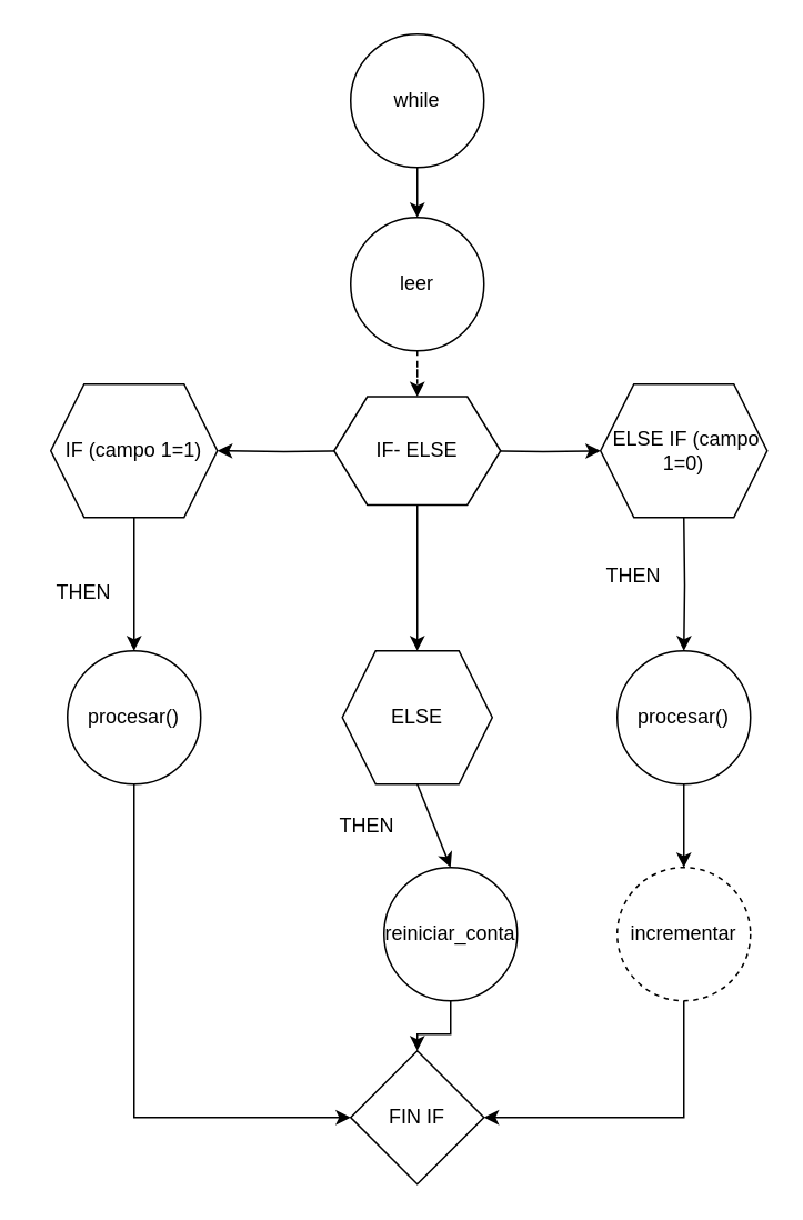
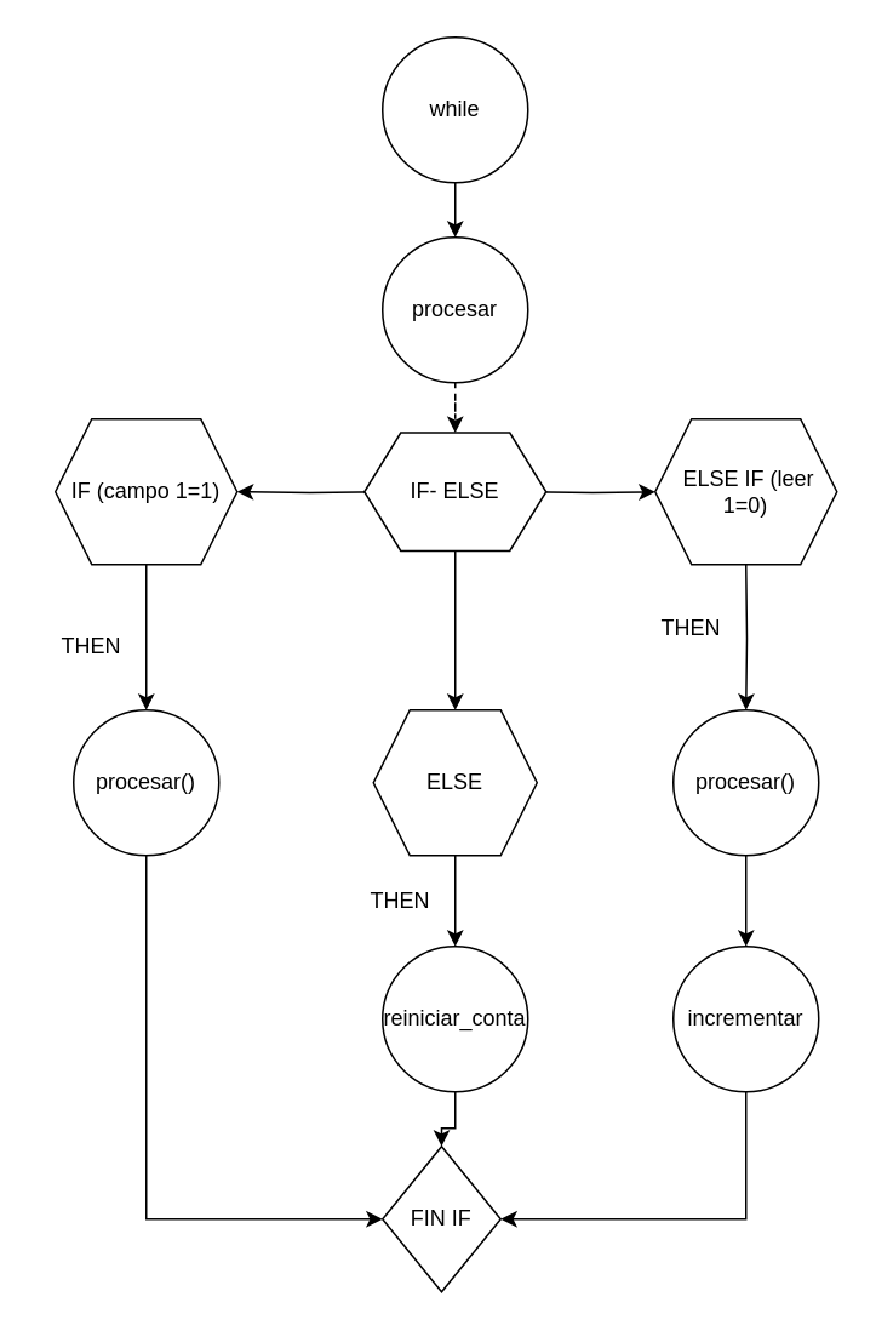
  <mxCell id="0" />
  <mxCell id="1" parent="0" />
  <mxCell id="2" value="" style="edgeStyle=orthogonalEdgeStyle;rounded=0;orthogonalLoop=1;jettySize=auto;html=1;" edge="1" parent="1" source="3"><mxGeometry relative="1" as="geometry"><mxPoint x="250" y="130" as="targetPoint" /></mxGeometry></mxCell>
  <mxCell id="3" value="while" style="ellipse;whiteSpace=wrap;html=1;aspect=fixed;" vertex="1" parent="1"><mxGeometry x="210" y="20" width="80" height="80" as="geometry" /></mxCell>
  <mxCell id="4" value="" style="edgeStyle=orthogonalEdgeStyle;rounded=0;orthogonalLoop=1;jettySize=auto;html=1;entryX=0.5;entryY=0;entryDx=0;entryDy=0;dashed=1;" edge="1" parent="1" source="5" target="18"><mxGeometry relative="1" as="geometry"><mxPoint x="250" y="230" as="targetPoint" /></mxGeometry></mxCell>
- <mxCell id="5" value="leer" style="ellipse;whiteSpace=wrap;html=1;aspect=fixed;" vertex="1" parent="1"><mxGeometry x="210" y="130" width="80" height="80" as="geometry" /></mxCell>
+ <mxCell id="5" value="procesar" style="ellipse;whiteSpace=wrap;html=1;aspect=fixed;" vertex="1" parent="1"><mxGeometry x="210" y="130" width="80" height="80" as="geometry" /></mxCell>
  <mxCell id="6" value="" style="edgeStyle=orthogonalEdgeStyle;rounded=0;orthogonalLoop=1;jettySize=auto;html=1;entryX=1;entryY=0.5;entryDx=0;entryDy=0;" edge="1" parent="1" target="23"><mxGeometry relative="1" as="geometry"><mxPoint x="210" y="270" as="sourcePoint" /><mxPoint x="120" y="270" as="targetPoint" /></mxGeometry></mxCell>
  <mxCell id="7" value="" style="edgeStyle=orthogonalEdgeStyle;rounded=0;orthogonalLoop=1;jettySize=auto;html=1;entryX=0;entryY=0.5;entryDx=0;entryDy=0;" edge="1" parent="1" target="22"><mxGeometry relative="1" as="geometry"><mxPoint x="290" y="270" as="sourcePoint" /><mxPoint x="370" y="270" as="targetPoint" /></mxGeometry></mxCell>
  <mxCell id="8" value="" style="edgeStyle=orthogonalEdgeStyle;rounded=0;orthogonalLoop=1;jettySize=auto;html=1;exitX=0.5;exitY=1;exitDx=0;exitDy=0;" edge="1" parent="1" source="18"><mxGeometry relative="1" as="geometry"><mxPoint x="250" y="310" as="sourcePoint" /><mxPoint x="250" y="390" as="targetPoint" /></mxGeometry></mxCell>
  <mxCell id="9" value="" style="edgeStyle=orthogonalEdgeStyle;rounded=0;orthogonalLoop=1;jettySize=auto;html=1;" edge="1" parent="1" target="15"><mxGeometry relative="1" as="geometry"><mxPoint x="410" y="310" as="sourcePoint" /></mxGeometry></mxCell>
  <mxCell id="10" style="edgeStyle=orthogonalEdgeStyle;rounded=0;orthogonalLoop=1;jettySize=auto;html=1;exitX=0.5;exitY=1;exitDx=0;exitDy=0;entryX=0;entryY=0.5;entryDx=0;entryDy=0;" edge="1" parent="1" source="11" target="24"><mxGeometry relative="1" as="geometry" /></mxCell>
  <mxCell id="11" value="procesar()" style="ellipse;whiteSpace=wrap;html=1;aspect=fixed;" vertex="1" parent="1"><mxGeometry x="40" y="390" width="80" height="80" as="geometry" /></mxCell>
  <mxCell id="12" value="" style="edgeStyle=orthogonalEdgeStyle;rounded=0;orthogonalLoop=1;jettySize=auto;html=1;" edge="1" parent="1" source="13" target="24"><mxGeometry relative="1" as="geometry" /></mxCell>
- <mxCell id="13" value="reiniciar_conta" style="ellipse;whiteSpace=wrap;html=1;aspect=fixed;" vertex="1" parent="1"><mxGeometry x="230" y="520" width="80" height="80" as="geometry" /></mxCell>
+ <mxCell id="13" value="reiniciar_conta" style="ellipse;whiteSpace=wrap;html=1;aspect=fixed;" vertex="1" parent="1"><mxGeometry x="210" y="520" width="80" height="80" as="geometry" /></mxCell>
  <mxCell id="14" value="" style="edgeStyle=orthogonalEdgeStyle;rounded=0;orthogonalLoop=1;jettySize=auto;html=1;" edge="1" parent="1" source="15" target="17"><mxGeometry relative="1" as="geometry" /></mxCell>
  <mxCell id="15" value="procesar()" style="ellipse;whiteSpace=wrap;html=1;aspect=fixed;" vertex="1" parent="1"><mxGeometry x="370" y="390" width="80" height="80" as="geometry" /></mxCell>
  <mxCell id="16" style="edgeStyle=orthogonalEdgeStyle;rounded=0;orthogonalLoop=1;jettySize=auto;html=1;exitX=0.5;exitY=1;exitDx=0;exitDy=0;entryX=1;entryY=0.5;entryDx=0;entryDy=0;" edge="1" parent="1" source="17" target="24"><mxGeometry relative="1" as="geometry" /></mxCell>
- <mxCell id="17" value="incrementar" style="ellipse;whiteSpace=wrap;html=1;aspect=fixed;dashed=1;" vertex="1" parent="1"><mxGeometry x="370" y="520" width="80" height="80" as="geometry" /></mxCell>
+ <mxCell id="17" value="incrementar" style="ellipse;whiteSpace=wrap;html=1;aspect=fixed;" vertex="1" parent="1"><mxGeometry x="370" y="520" width="80" height="80" as="geometry" /></mxCell>
  <mxCell id="18" value="IF- ELSE" style="shape=hexagon;perimeter=hexagonPerimeter2;whiteSpace=wrap;html=1;fixedSize=1;" vertex="1" parent="1"><mxGeometry x="200" y="237.5" width="100" height="65" as="geometry" /></mxCell>
  <mxCell id="19" value="" style="endArrow=classic;html=1;rounded=0;exitX=0.5;exitY=1;exitDx=0;exitDy=0;entryX=0.5;entryY=0;entryDx=0;entryDy=0;" edge="1" parent="1" target="11"><mxGeometry width="50" height="50" relative="1" as="geometry"><mxPoint x="80" y="310" as="sourcePoint" /><mxPoint x="80" y="380" as="targetPoint" /></mxGeometry></mxCell>
  <mxCell id="20" value="" style="endArrow=classic;html=1;rounded=0;exitX=0.5;exitY=1;exitDx=0;exitDy=0;entryX=0.5;entryY=0;entryDx=0;entryDy=0;" edge="1" parent="1" target="13"><mxGeometry width="50" height="50" relative="1" as="geometry"><mxPoint x="250" y="470" as="sourcePoint" /><mxPoint x="270" y="380" as="targetPoint" /></mxGeometry></mxCell>
  <mxCell id="21" value="ELSE" style="shape=hexagon;perimeter=hexagonPerimeter2;whiteSpace=wrap;html=1;fixedSize=1;" vertex="1" parent="1"><mxGeometry x="205" y="390" width="90" height="80" as="geometry" /></mxCell>
- <mxCell id="22" value="&amp;nbsp;ELSE IF (campo 1=0)" style="shape=hexagon;perimeter=hexagonPerimeter2;whiteSpace=wrap;html=1;fixedSize=1;" vertex="1" parent="1"><mxGeometry x="360" y="230" width="100" height="80" as="geometry" /></mxCell>
+ <mxCell id="22" value="&amp;nbsp;ELSE IF (leer 1=0)" style="shape=hexagon;perimeter=hexagonPerimeter2;whiteSpace=wrap;html=1;fixedSize=1;" vertex="1" parent="1"><mxGeometry x="360" y="230" width="100" height="80" as="geometry" /></mxCell>
  <mxCell id="23" value="IF (campo 1=1)" style="shape=hexagon;perimeter=hexagonPerimeter2;whiteSpace=wrap;html=1;fixedSize=1;" vertex="1" parent="1"><mxGeometry x="30" y="230" width="100" height="80" as="geometry" /></mxCell>
- <mxCell id="24" value="FIN IF" style="rhombus;whiteSpace=wrap;html=1;" vertex="1" parent="1"><mxGeometry x="210" y="630" width="80" height="80" as="geometry" /></mxCell>
+ <mxCell id="24" value="FIN IF" style="rhombus;whiteSpace=wrap;html=1;" vertex="1" parent="1"><mxGeometry x="210" y="630" width="65" height="80" as="geometry" /></mxCell>
  <mxCell id="25" value="THEN" style="text;html=1;strokeColor=none;fillColor=none;align=center;verticalAlign=middle;whiteSpace=wrap;rounded=0;" vertex="1" parent="1"><mxGeometry x="20" y="340" width="60" height="30" as="geometry" /></mxCell>
  <mxCell id="26" value="THEN" style="text;html=1;strokeColor=none;fillColor=none;align=center;verticalAlign=middle;whiteSpace=wrap;rounded=0;" vertex="1" parent="1"><mxGeometry x="350" y="330" width="60" height="30" as="geometry" /></mxCell>
  <mxCell id="27" value="THEN" style="text;html=1;strokeColor=none;fillColor=none;align=center;verticalAlign=middle;whiteSpace=wrap;rounded=0;" vertex="1" parent="1"><mxGeometry x="190" y="480" width="60" height="30" as="geometry" /></mxCell>
